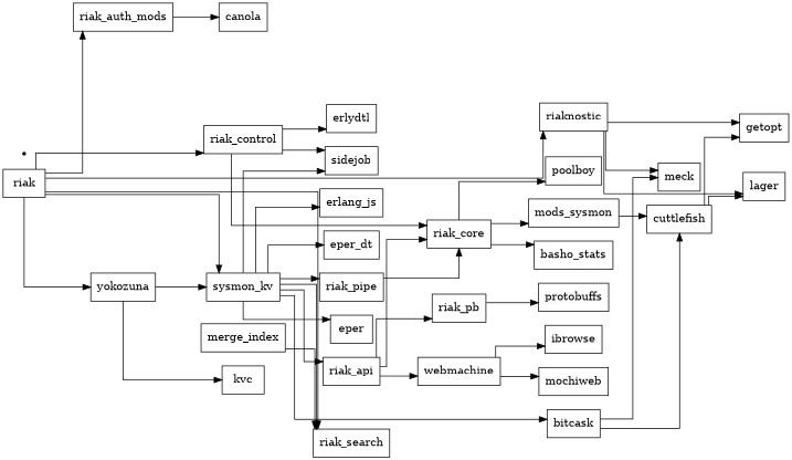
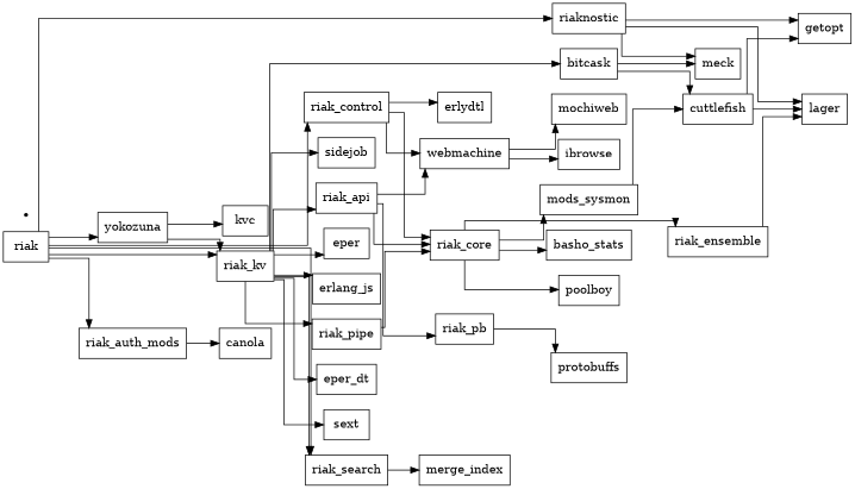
  digraph {
    rankdir=LR
    remincross=true
    splines=ortho
    node [shape=box]
    bitcask
    cuttlefish
    meck
    getopt
    lager
    riak
    riak_auth_mods
    riak_control
-   riak_kv [label=sysmon_kv]
+   riak_kv
    riak_search
    riaknostic
    yokozuna
    canola
    riak_core
    webmachine
    erlydtl
    riak_api
    eper
    erlang_js
    n20 [label=eper_dt]
    riak_pipe
+   sext
    sidejob
    merge_index
    kvc
    basho_stats
    poolboy
+   riak_ensemble
    n29 [label=mods_sysmon]
    ibrowse
    mochiweb
    riak_pb
    protobuffs
    missing_deps_for_syslog [shape=point]
    bitcask -> cuttlefish
    bitcask -> meck
    cuttlefish -> getopt
    cuttlefish -> lager
    riak -> riak_auth_mods
    riak -> riak_control
    riak -> riak_kv
    riak -> riak_search
    riak -> riaknostic
    riak -> yokozuna
    riak_auth_mods -> canola
    riak_control -> riak_core
-   riak_control -> sidejob
+   riak_control -> webmachine
    riak_control -> erlydtl
    riak_kv -> bitcask
    riak_kv -> riak_search
    riak_kv -> riak_api
    riak_kv -> eper
    riak_kv -> erlang_js
    riak_kv -> n20
    riak_kv -> riak_pipe
+   riak_kv -> sext
    riak_kv -> sidejob
-   merge_index -> riak_search
+   riak_search -> merge_index
    riaknostic -> meck
    riaknostic -> getopt
    riaknostic -> lager
    yokozuna -> riak_kv
    yokozuna -> kvc
    riak_core -> basho_stats
    riak_core -> poolboy
+   riak_core -> riak_ensemble
    riak_core -> n29
    webmachine -> ibrowse
    webmachine -> mochiweb
    riak_api -> riak_core
    riak_api -> webmachine
    riak_api -> riak_pb
    riak_pipe -> riak_core
+   riak_ensemble -> lager
    n29 -> cuttlefish
    riak_pb -> protobuffs
  }
